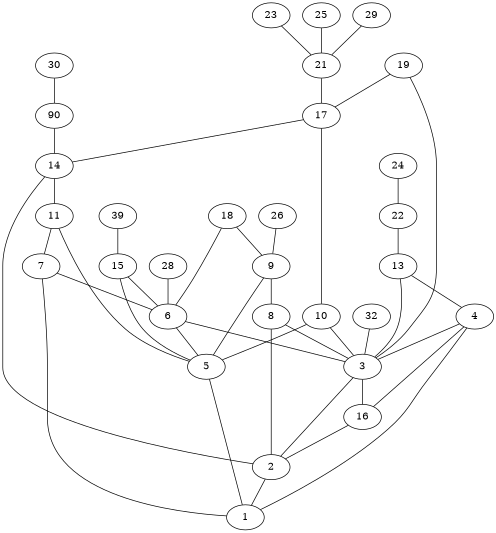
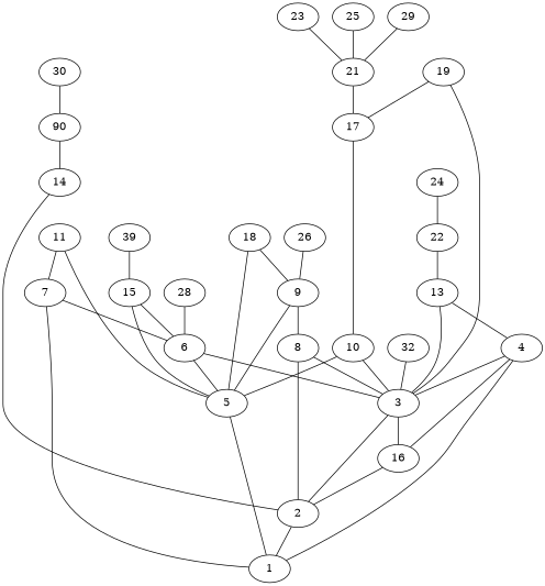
  graph {
    2
    1
    3
    16
    4
    5
    6
    7
    8
    9
    10
    11
    13
    14
    15
    17
    18
    19
    n19 [label=90]
    21
    22
    23
    24
    25
    26
    28
    29
    30
    n29 [label=39]
    32
    2 -- 1
    3 -- 2
    3 -- 16
    16 -- 2
    16 -- 4
    4 -- 1
    4 -- 3
    5 -- 1
    6 -- 3
    6 -- 5
    7 -- 1
    7 -- 6
    8 -- 2
    8 -- 3
    9 -- 5
    9 -- 8
    10 -- 3
    10 -- 5
    11 -- 5
    11 -- 7
    13 -- 3
    13 -- 4
    14 -- 2
-   14 -- 11
    15 -- 5
    15 -- 6
    17 -- 10
-   17 -- 14
-   18 -- 6
+   18 -- 5
    18 -- 9
    19 -- 3
    19 -- 17
    n19 -- 14
    21 -- 17
    22 -- 13
    23 -- 21
    24 -- 22
    25 -- 21
    26 -- 9
    28 -- 6
    29 -- 21
    30 -- n19
    n29 -- 15
    32 -- 3
  }
